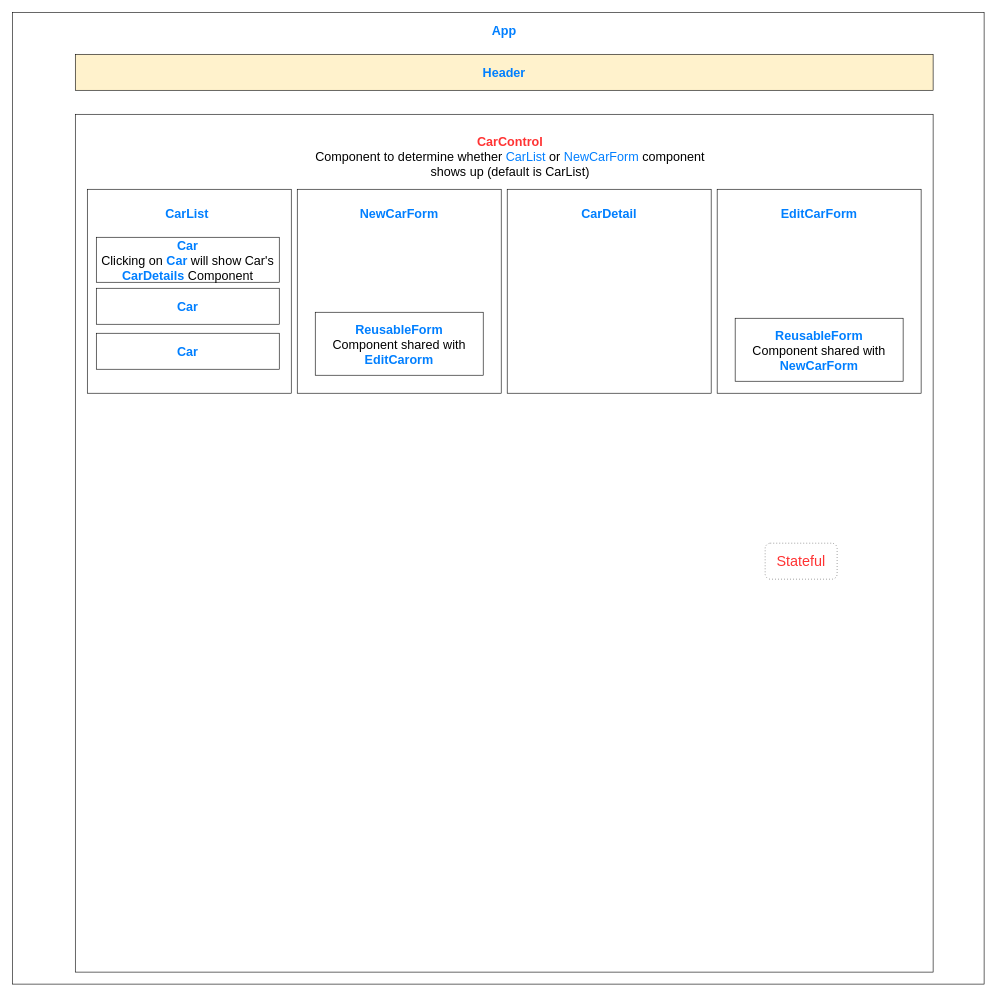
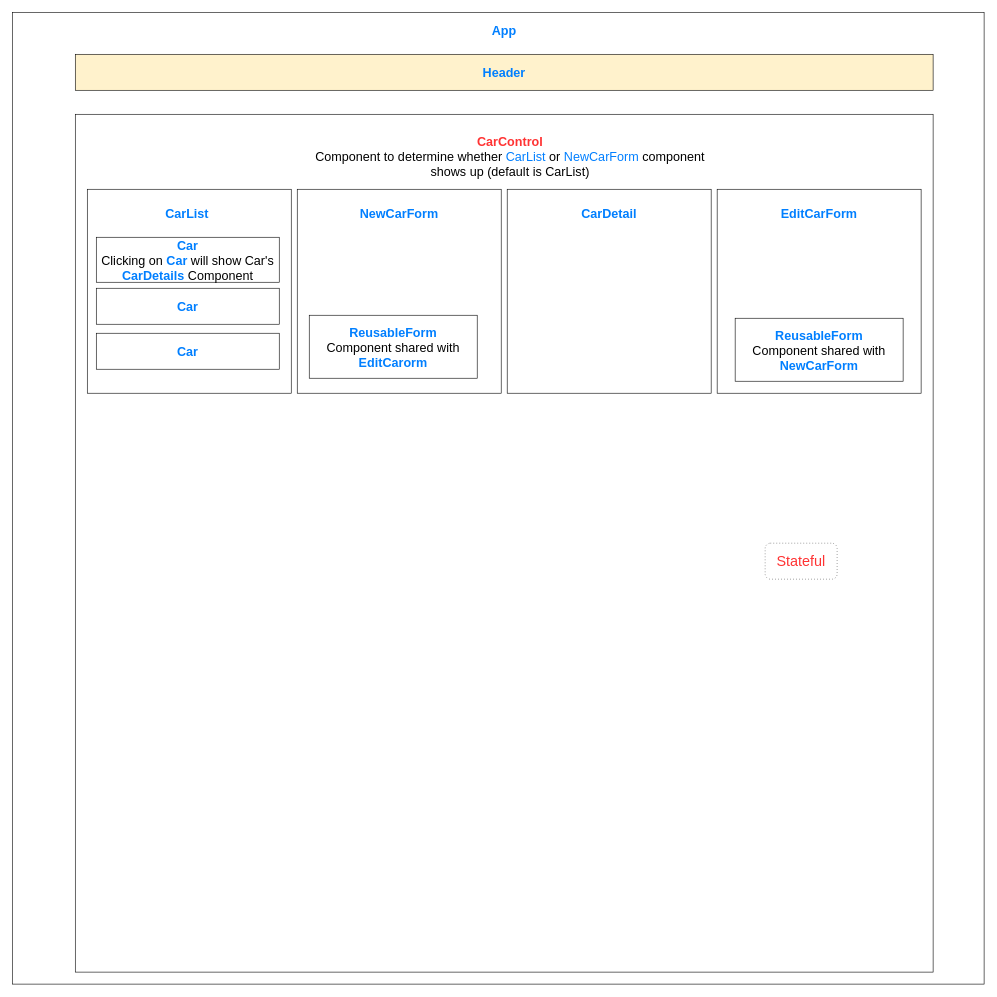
  <mxCell id="0" />
  <mxCell id="1" parent="0" />
  <mxCell id="2" value="" style="whiteSpace=wrap;html=1;aspect=fixed;fontSize=21;" parent="1" vertex="1"><mxGeometry x="20" y="20" width="1620" height="1620" as="geometry" /></mxCell>
  <mxCell id="3" value="" style="whiteSpace=wrap;html=1;aspect=fixed;fontSize=21;" parent="1" vertex="1"><mxGeometry x="125" y="190" width="1430" height="1430" as="geometry" /></mxCell>
  <mxCell id="4" value="" style="whiteSpace=wrap;html=1;aspect=fixed;fontSize=21;" parent="1" vertex="1"><mxGeometry x="145" y="315" width="340" height="340" as="geometry" /></mxCell>
  <mxCell id="5" value="&lt;b style=&quot;font-size: 21px&quot;&gt;&lt;font style=&quot;font-size: 21px&quot; color=&quot;#007fff&quot;&gt;App&lt;/font&gt;&lt;/b&gt;" style="text;html=1;strokeColor=none;fillColor=none;align=center;verticalAlign=middle;whiteSpace=wrap;rounded=0;glass=0;fontSize=21;" parent="1" vertex="1"><mxGeometry x="820" y="40" width="40" height="20" as="geometry" /></mxCell>
  <mxCell id="6" value="&lt;font style=&quot;font-size: 21px&quot; color=&quot;#007fff&quot;&gt;&lt;b style=&quot;font-size: 21px&quot;&gt;Header&lt;/b&gt;&lt;/font&gt;" style="rounded=0;whiteSpace=wrap;html=1;glass=0;fontSize=21;align=center;fillColor=#fff2cc;" parent="1" vertex="1"><mxGeometry x="125" y="90" width="1430" height="60" as="geometry" /></mxCell>
  <mxCell id="7" value="" style="whiteSpace=wrap;html=1;aspect=fixed;fontSize=21;" parent="1" vertex="1"><mxGeometry x="495" y="315" width="340" height="340" as="geometry" /></mxCell>
  <mxCell id="8" value="&lt;font style=&quot;font-size: 21px&quot;&gt;&lt;b style=&quot;font-size: 21px&quot;&gt;&lt;font color=&quot;#ff3333&quot;&gt;CarControl&lt;/font&gt;&lt;/b&gt;&lt;br style=&quot;font-size: 21px&quot;&gt;&lt;font style=&quot;font-size: 21px&quot;&gt;Component to determine whether &lt;font color=&quot;#007fff&quot;&gt;CarList &lt;/font&gt;or &lt;font color=&quot;#007fff&quot;&gt;NewCarForm &lt;/font&gt;component shows up (default is CarList)&lt;/font&gt;&lt;/font&gt;" style="text;html=1;strokeColor=none;fillColor=none;align=center;verticalAlign=middle;whiteSpace=wrap;rounded=0;glass=0;fontSize=21;" parent="1" vertex="1"><mxGeometry x="505" y="220" width="690" height="80" as="geometry" /></mxCell>
  <mxCell id="9" value="&lt;font style=&quot;font-size: 21px&quot; color=&quot;#007fff&quot;&gt;&lt;b style=&quot;font-size: 21px&quot;&gt;CarList&lt;/b&gt;&lt;/font&gt;" style="text;html=1;strokeColor=none;fillColor=none;align=center;verticalAlign=middle;whiteSpace=wrap;rounded=0;glass=0;fontSize=21;" parent="1" vertex="1"><mxGeometry x="290" y="345" width="42.5" height="20" as="geometry" /></mxCell>
  <mxCell id="10" value="&lt;font style=&quot;font-size: 21px&quot; color=&quot;#007fff&quot;&gt;&lt;b style=&quot;font-size: 21px&quot;&gt;NewCarForm&lt;/b&gt;&lt;/font&gt;" style="text;html=1;strokeColor=none;fillColor=none;align=center;verticalAlign=middle;whiteSpace=wrap;rounded=0;glass=0;fontSize=21;" parent="1" vertex="1"><mxGeometry x="645" y="345" width="40" height="20" as="geometry" /></mxCell>
  <mxCell id="11" value="&lt;b style=&quot;font-size: 21px&quot;&gt;&lt;font color=&quot;#007fff&quot;&gt;Car&lt;/font&gt;&lt;/b&gt;&lt;br style=&quot;font-size: 21px&quot;&gt;Clicking on &lt;font color=&quot;#007fff&quot;&gt;&lt;b&gt;Car&amp;nbsp;&lt;/b&gt;&lt;/font&gt;will show Car's &lt;b style=&quot;font-size: 21px&quot;&gt;&lt;font color=&quot;#007fff&quot;&gt;CarDetails &lt;/font&gt;&lt;/b&gt;Component" style="rounded=0;whiteSpace=wrap;html=1;glass=0;fontSize=21;" parent="1" vertex="1"><mxGeometry x="160" y="395" width="305" height="75" as="geometry" /></mxCell>
  <mxCell id="12" value="&lt;b style=&quot;font-size: 21px&quot;&gt;&lt;font color=&quot;#007fff&quot;&gt;Car&lt;/font&gt;&lt;/b&gt;" style="rounded=0;whiteSpace=wrap;html=1;glass=0;fontSize=21;" parent="1" vertex="1"><mxGeometry x="160" y="480" width="305" height="60" as="geometry" /></mxCell>
  <mxCell id="13" value="&lt;b style=&quot;font-size: 21px&quot;&gt;&lt;font color=&quot;#007fff&quot;&gt;Car&lt;/font&gt;&lt;/b&gt;" style="rounded=0;whiteSpace=wrap;html=1;glass=0;fontSize=21;" parent="1" vertex="1"><mxGeometry x="160" y="555" width="305" height="60" as="geometry" /></mxCell>
  <mxCell id="14" value="" style="whiteSpace=wrap;html=1;aspect=fixed;rounded=0;glass=0;fontSize=21;" parent="1" vertex="1"><mxGeometry x="845" y="315" width="340" height="340" as="geometry" /></mxCell>
  <mxCell id="15" value="" style="whiteSpace=wrap;html=1;aspect=fixed;rounded=0;glass=0;fontSize=21;" parent="1" vertex="1"><mxGeometry x="1195" y="315" width="340" height="340" as="geometry" /></mxCell>
  <mxCell id="16" value="&lt;font style=&quot;font-size: 21px&quot; color=&quot;#007fff&quot;&gt;&lt;b style=&quot;font-size: 21px&quot;&gt;CarDetail&lt;/b&gt;&lt;/font&gt;" style="text;html=1;strokeColor=none;fillColor=none;align=center;verticalAlign=middle;whiteSpace=wrap;rounded=0;glass=0;fontSize=21;" parent="1" vertex="1"><mxGeometry x="995" y="345" width="40" height="20" as="geometry" /></mxCell>
  <mxCell id="17" value="&lt;b style=&quot;font-size: 21px&quot;&gt;&lt;font style=&quot;font-size: 21px&quot; color=&quot;#007fff&quot;&gt;EditCarForm&lt;/font&gt;&lt;/b&gt;" style="text;html=1;strokeColor=none;fillColor=none;align=center;verticalAlign=middle;whiteSpace=wrap;rounded=0;glass=0;fontSize=21;" parent="1" vertex="1"><mxGeometry x="1345" y="345" width="40" height="20" as="geometry" /></mxCell>
- <mxCell id="18" value="&lt;font style=&quot;font-size: 21px&quot; color=&quot;#007fff&quot;&gt;&lt;b style=&quot;font-size: 21px&quot;&gt;ReusableForm&lt;/b&gt;&lt;/font&gt;&lt;br style=&quot;font-size: 21px&quot;&gt;Component shared with &lt;font style=&quot;font-size: 21px&quot; color=&quot;#007fff&quot;&gt;&lt;b style=&quot;font-size: 21px&quot;&gt;EditCarorm&lt;/b&gt;&lt;/font&gt;" style="rounded=0;whiteSpace=wrap;html=1;glass=0;fontSize=21;" parent="1" vertex="1"><mxGeometry x="525" y="520" width="280" height="105" as="geometry" /></mxCell>
+ <mxCell id="18" value="&lt;font style=&quot;font-size: 21px&quot; color=&quot;#007fff&quot;&gt;&lt;b style=&quot;font-size: 21px&quot;&gt;ReusableForm&lt;/b&gt;&lt;/font&gt;&lt;br style=&quot;font-size: 21px&quot;&gt;Component shared with &lt;font style=&quot;font-size: 21px&quot; color=&quot;#007fff&quot;&gt;&lt;b style=&quot;font-size: 21px&quot;&gt;EditCarorm&lt;/b&gt;&lt;/font&gt;" style="rounded=0;whiteSpace=wrap;html=1;glass=0;fontSize=21;" parent="1" vertex="1"><mxGeometry x="515" y="525" width="280" height="105" as="geometry" /></mxCell>
  <mxCell id="19" value="&lt;font style=&quot;font-size: 21px&quot; color=&quot;#007fff&quot;&gt;&lt;b style=&quot;font-size: 21px&quot;&gt;ReusableForm&lt;/b&gt;&lt;/font&gt;&lt;br style=&quot;font-size: 21px&quot;&gt;Component shared with &lt;font style=&quot;font-size: 21px&quot; color=&quot;#007fff&quot;&gt;&lt;b style=&quot;font-size: 21px&quot;&gt;NewCar&lt;font style=&quot;font-size: 21px&quot;&gt;Form&lt;/font&gt;&lt;/b&gt;&lt;/font&gt;" style="rounded=0;whiteSpace=wrap;html=1;glass=0;fontSize=21;" parent="1" vertex="1"><mxGeometry x="1225" y="530" width="280" height="105" as="geometry" /></mxCell>
  <mxCell id="20" value="&lt;font style=&quot;font-size: 24px&quot; color=&quot;#ff3333&quot;&gt;Stateful&lt;/font&gt;" style="rounded=1;whiteSpace=wrap;html=1;dashed=1;dashPattern=1 4;" parent="1" vertex="1"><mxGeometry x="1275" y="905" width="120" height="60" as="geometry" /></mxCell>
